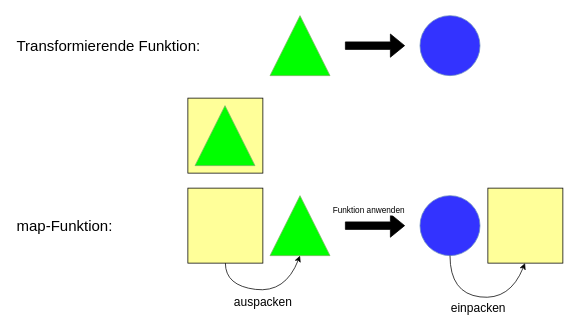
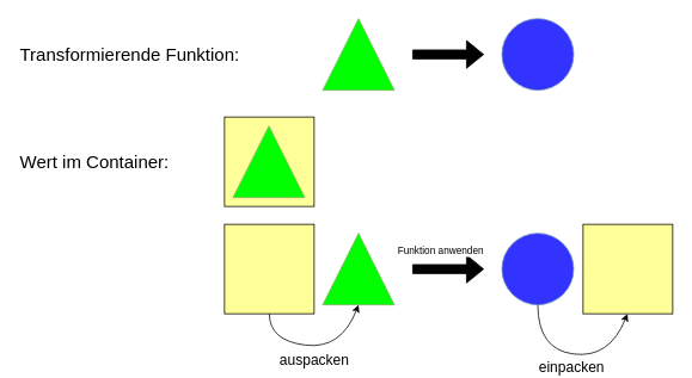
  <mxCell id="0" />
  <mxCell id="1" parent="0" />
  <mxCell id="2" value="" style="rounded=0;whiteSpace=wrap;html=1;align=left;labelBackgroundColor=#FFFF99;fillColor=#FFFF99;" vertex="1" parent="1"><mxGeometry x="250" y="130" width="100" height="100" as="geometry" /></mxCell>
  <mxCell id="3" value="" style="triangle;whiteSpace=wrap;html=1;rotation=-90;fillColor=#00FF00;strokeColor=#82b366;" vertex="1" parent="1"><mxGeometry x="359.5" y="260" width="80" height="80" as="geometry" /></mxCell>
  <mxCell id="4" value="" style="ellipse;whiteSpace=wrap;html=1;aspect=fixed;fillColor=#3333FF;strokeColor=#6c8ebf;" vertex="1" parent="1"><mxGeometry x="559.5" y="260" width="80" height="80" as="geometry" /></mxCell>
  <mxCell id="5" value="Funktion anwenden" style="shape=flexArrow;endArrow=classic;html=1;fillColor=#000000;" edge="1" parent="1"><mxGeometry x="-0.237" y="20" width="50" height="50" relative="1" as="geometry"><mxPoint x="459.5" y="300" as="sourcePoint" /><mxPoint x="539.5" y="300" as="targetPoint" /><mxPoint as="offset" /></mxGeometry></mxCell>
  <mxCell id="6" value="&lt;font style=&quot;font-size: 20px&quot;&gt;Transformierende Funktion:&lt;/font&gt;" style="text;html=1;strokeColor=none;fillColor=none;align=left;verticalAlign=middle;whiteSpace=wrap;rounded=0;" vertex="1" parent="1"><mxGeometry x="20" y="50" width="280" height="20" as="geometry" /></mxCell>
+ <mxCell id="7" value="&lt;font style=&quot;font-size: 20px&quot;&gt;Wert im Container:&lt;/font&gt;" style="text;html=1;strokeColor=none;fillColor=none;align=left;verticalAlign=middle;whiteSpace=wrap;rounded=0;" vertex="1" parent="1"><mxGeometry x="20" y="170" width="200" height="20" as="geometry" /></mxCell>
  <mxCell id="8" value="" style="triangle;whiteSpace=wrap;html=1;rotation=-90;fillColor=#00FF00;strokeColor=#82b366;" vertex="1" parent="1"><mxGeometry x="259.5" y="140" width="80" height="80" as="geometry" /></mxCell>
- <mxCell id="9" value="&lt;font style=&quot;font-size: 20px&quot;&gt;map-Funktion:&lt;/font&gt;" style="text;html=1;strokeColor=none;fillColor=none;align=left;verticalAlign=middle;whiteSpace=wrap;rounded=0;" vertex="1" parent="1"><mxGeometry x="20" y="290" width="200" height="20" as="geometry" /></mxCell>
  <mxCell id="10" value="" style="rounded=0;whiteSpace=wrap;html=1;align=left;labelBackgroundColor=#FFFF99;fillColor=#FFFF99;" vertex="1" parent="1"><mxGeometry x="250" y="250" width="100" height="100" as="geometry" /></mxCell>
  <mxCell id="11" value="" style="rounded=0;whiteSpace=wrap;html=1;align=left;labelBackgroundColor=#FFFF99;fillColor=#FFFF99;" vertex="1" parent="1"><mxGeometry x="650" y="250" width="100" height="100" as="geometry" /></mxCell>
  <mxCell id="12" value="" style="triangle;whiteSpace=wrap;html=1;rotation=-90;fillColor=#00FF00;strokeColor=#82b366;" vertex="1" parent="1"><mxGeometry x="359.5" y="20" width="80" height="80" as="geometry" /></mxCell>
  <mxCell id="13" value="" style="ellipse;whiteSpace=wrap;html=1;aspect=fixed;fillColor=#3333FF;strokeColor=#6c8ebf;" vertex="1" parent="1"><mxGeometry x="559.5" y="20" width="80" height="80" as="geometry" /></mxCell>
  <mxCell id="14" value="" style="shape=flexArrow;endArrow=classic;html=1;fillColor=#000000;" edge="1" parent="1"><mxGeometry width="50" height="50" relative="1" as="geometry"><mxPoint x="459.5" y="60" as="sourcePoint" /><mxPoint x="539.5" y="60" as="targetPoint" /></mxGeometry></mxCell>
  <mxCell id="15" value="" style="curved=1;endArrow=classic;html=1;fillColor=#000000;exitX=0.5;exitY=1;exitDx=0;exitDy=0;entryX=0;entryY=0.5;entryDx=0;entryDy=0;" edge="1" parent="1" source="10" target="3"><mxGeometry width="50" height="50" relative="1" as="geometry"><mxPoint x="330" y="460" as="sourcePoint" /><mxPoint x="380" y="410" as="targetPoint" /><Array as="points"><mxPoint x="300" y="380" /><mxPoint x="380" y="390" /></Array></mxGeometry></mxCell>
  <mxCell id="16" value="&lt;font style=&quot;font-size: 16px&quot;&gt;auspacken&lt;/font&gt;" style="text;html=1;resizable=0;points=[];align=center;verticalAlign=middle;labelBackgroundColor=#ffffff;" vertex="1" connectable="0" parent="15"><mxGeometry x="-0.367" y="1" relative="1" as="geometry"><mxPoint x="28" y="18.5" as="offset" /></mxGeometry></mxCell>
  <mxCell id="17" value="" style="curved=1;endArrow=classic;html=1;fillColor=#000000;exitX=0.5;exitY=1;exitDx=0;exitDy=0;entryX=0;entryY=0.5;entryDx=0;entryDy=0;" edge="1" parent="1" source="4"><mxGeometry width="50" height="50" relative="1" as="geometry"><mxPoint x="599.5" y="360" as="sourcePoint" /><mxPoint x="699.5" y="350" as="targetPoint" /><Array as="points"><mxPoint x="599.5" y="390" /><mxPoint x="679.5" y="400" /></Array></mxGeometry></mxCell>
  <mxCell id="18" value="&lt;font style=&quot;font-size: 16px&quot;&gt;einpacken&lt;/font&gt;" style="text;html=1;resizable=0;points=[];align=center;verticalAlign=middle;labelBackgroundColor=#ffffff;" vertex="1" connectable="0" parent="17"><mxGeometry x="-0.367" y="1" relative="1" as="geometry"><mxPoint x="28.5" y="18.5" as="offset" /></mxGeometry></mxCell>
